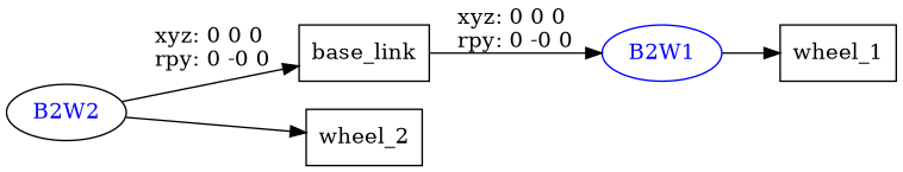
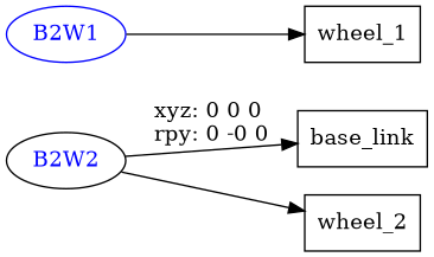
  digraph {
    rankdir=LR
    node [shape=box]
    n1 [label=base_link]
    B2W1 [color=blue fontcolor=blue shape=ellipse]
    n3 [label=wheel_1]
    B2W2 [color=black fontcolor=blue shape=ellipse]
    n5 [label=wheel_2]
-   n1 -> B2W1 [label="xyz: 0 0 0 \nrpy: 0 -0 0"]
    B2W1 -> n3
    B2W2 -> n1 [label="xyz: 0 0 0 \nrpy: 0 -0 0"]
    B2W2 -> n5
  }
